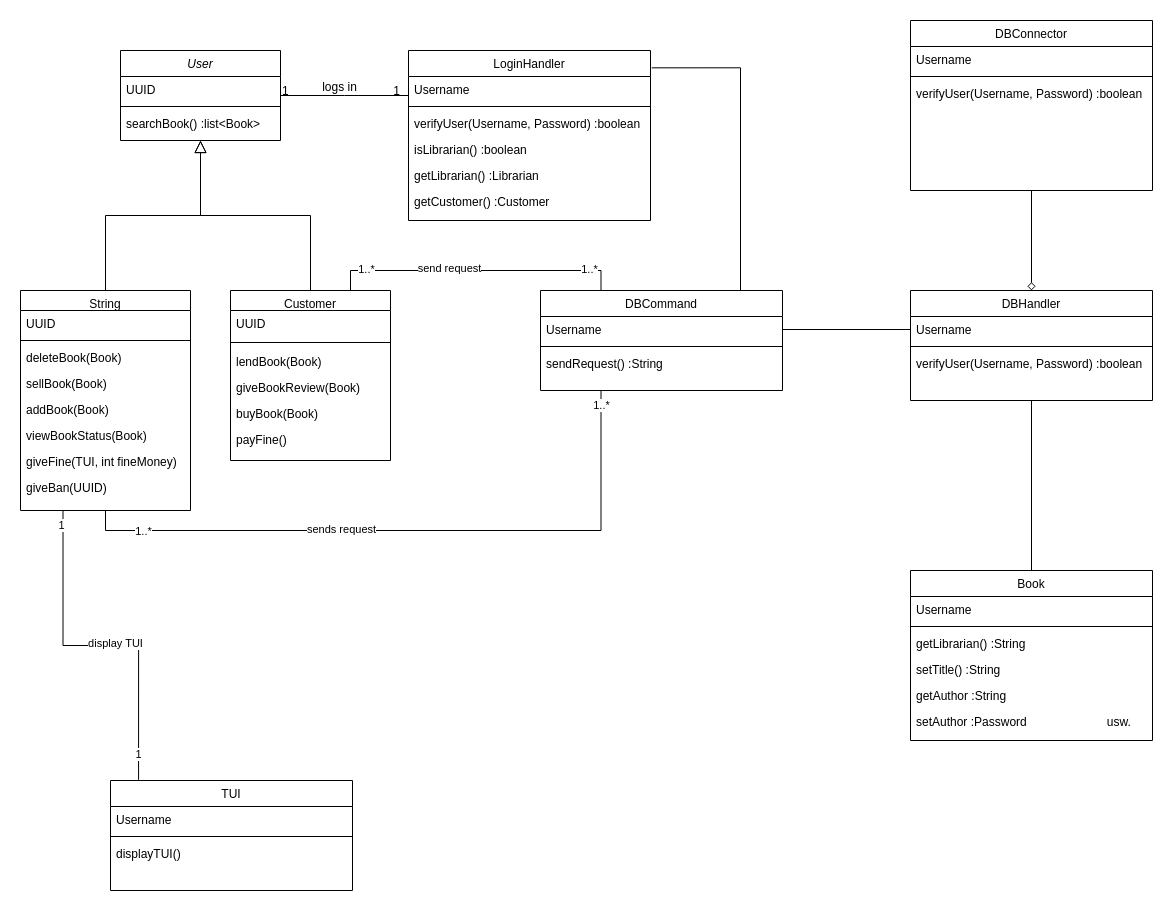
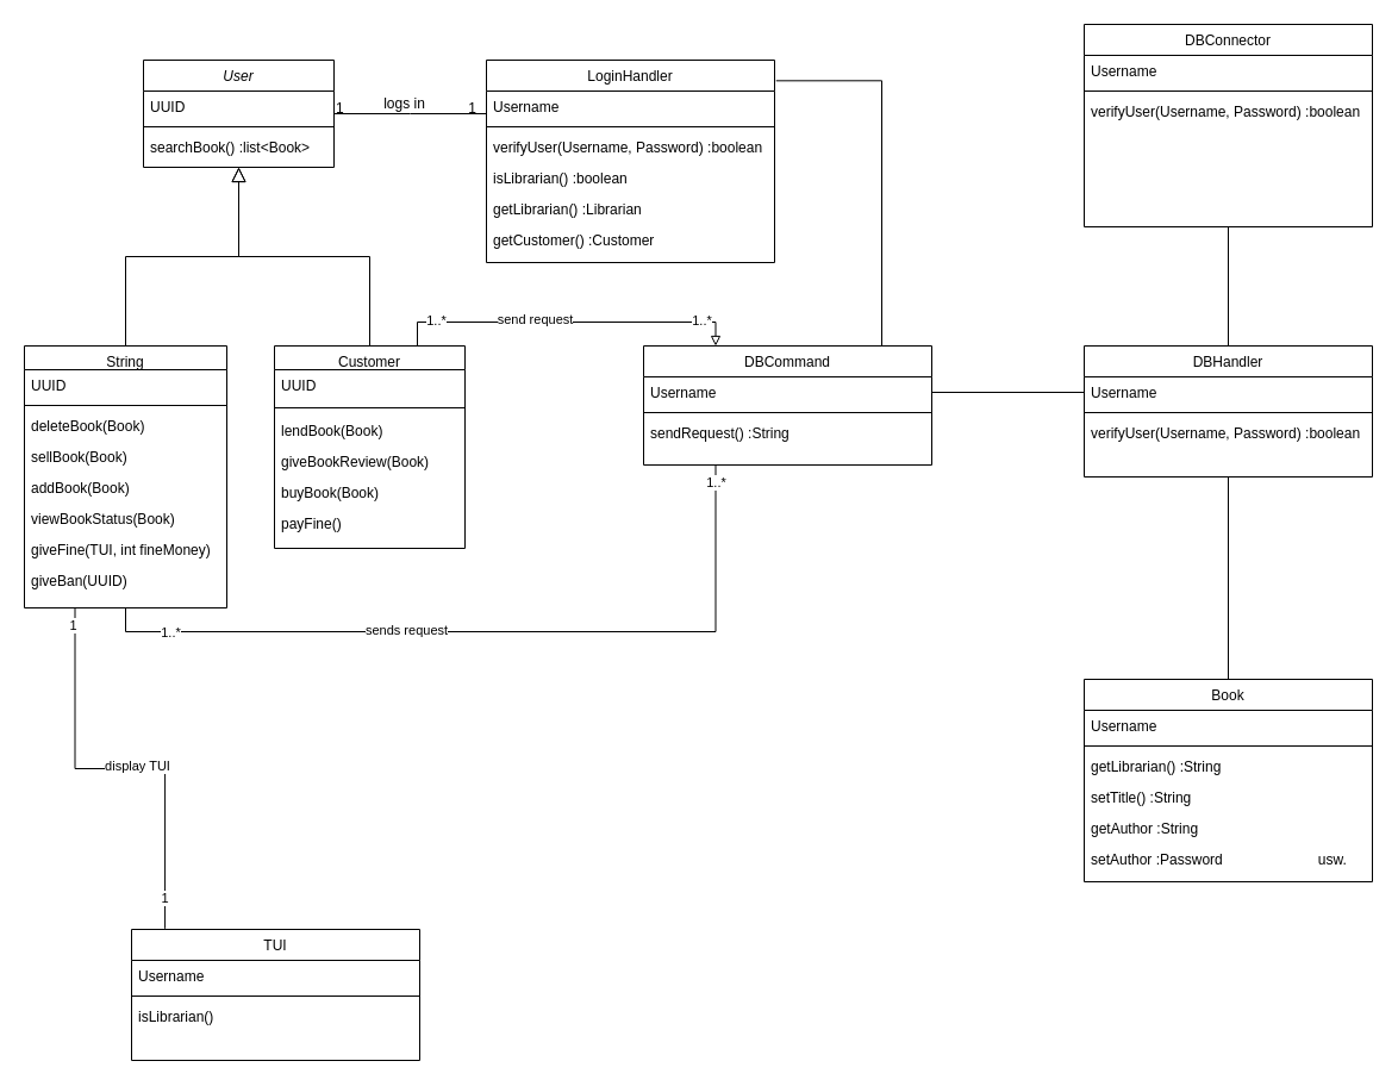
  <mxCell id="0" />
  <mxCell id="1" parent="0" />
  <mxCell id="2" value="User" style="swimlane;fontStyle=2;align=center;verticalAlign=top;childLayout=stackLayout;horizontal=1;startSize=26;horizontalStack=0;resizeParent=1;resizeLast=0;collapsible=1;marginBottom=0;rounded=0;shadow=0;strokeWidth=1;" parent="1" vertex="1"><mxGeometry x="120" y="50" width="160" height="90" as="geometry"><mxRectangle x="230" y="140" width="160" height="26" as="alternateBounds" /></mxGeometry></mxCell>
  <mxCell id="3" value="UUID" style="text;align=left;verticalAlign=top;spacingLeft=4;spacingRight=4;overflow=hidden;rotatable=0;points=[[0,0.5],[1,0.5]];portConstraint=eastwest;" parent="2" vertex="1"><mxGeometry y="26" width="160" height="26" as="geometry" /></mxCell>
  <mxCell id="4" value="" style="line;html=1;strokeWidth=1;align=left;verticalAlign=middle;spacingTop=-1;spacingLeft=3;spacingRight=3;rotatable=0;labelPosition=right;points=[];portConstraint=eastwest;" parent="2" vertex="1"><mxGeometry y="52" width="160" height="8" as="geometry" /></mxCell>
  <mxCell id="5" value="searchBook() :list&lt;Book&gt;" style="text;align=left;verticalAlign=top;spacingLeft=4;spacingRight=4;overflow=hidden;rotatable=0;points=[[0,0.5],[1,0.5]];portConstraint=eastwest;" parent="2" vertex="1"><mxGeometry y="60" width="160" height="26" as="geometry" /></mxCell>
  <mxCell id="6" style="edgeStyle=orthogonalEdgeStyle;rounded=0;orthogonalLoop=1;jettySize=auto;html=1;exitX=0.5;exitY=1;exitDx=0;exitDy=0;endArrow=none;endFill=0;entryX=0.25;entryY=1;entryDx=0;entryDy=0;" parent="1" source="14" target="48" edge="1"><mxGeometry relative="1" as="geometry"><mxPoint x="600" y="460" as="targetPoint" /><Array as="points"><mxPoint x="105" y="530" /><mxPoint x="601" y="530" /></Array></mxGeometry></mxCell>
  <mxCell id="7" value="1..*" style="edgeLabel;html=1;align=center;verticalAlign=middle;resizable=0;points=[];" parent="6" vertex="1" connectable="0"><mxGeometry x="-0.827" relative="1" as="geometry"><mxPoint as="offset" /></mxGeometry></mxCell>
  <mxCell id="8" value="1..*" style="edgeLabel;html=1;align=center;verticalAlign=middle;resizable=0;points=[];" parent="6" vertex="1" connectable="0"><mxGeometry x="0.957" relative="1" as="geometry"><mxPoint as="offset" /></mxGeometry></mxCell>
  <mxCell id="9" value="sends request" style="edgeLabel;html=1;align=center;verticalAlign=middle;resizable=0;points=[];" parent="6" vertex="1" connectable="0"><mxGeometry x="-0.223" y="2" relative="1" as="geometry"><mxPoint as="offset" /></mxGeometry></mxCell>
  <mxCell id="10" style="edgeStyle=orthogonalEdgeStyle;rounded=0;orthogonalLoop=1;jettySize=auto;html=1;exitX=0.25;exitY=1;exitDx=0;exitDy=0;entryX=0.116;entryY=-0.006;entryDx=0;entryDy=0;entryPerimeter=0;endArrow=none;endFill=0;" parent="1" source="14" target="70" edge="1"><mxGeometry relative="1" as="geometry" /></mxCell>
  <mxCell id="11" value="1" style="edgeLabel;html=1;align=center;verticalAlign=middle;resizable=0;points=[];" vertex="1" connectable="0" parent="10"><mxGeometry x="-0.916" y="-2" relative="1" as="geometry"><mxPoint as="offset" /></mxGeometry></mxCell>
  <mxCell id="12" value="1" style="edgeLabel;html=1;align=center;verticalAlign=middle;resizable=0;points=[];" vertex="1" connectable="0" parent="10"><mxGeometry x="0.847" y="-1" relative="1" as="geometry"><mxPoint as="offset" /></mxGeometry></mxCell>
  <mxCell id="13" value="display TUI" style="edgeLabel;html=1;align=center;verticalAlign=middle;resizable=0;points=[];" vertex="1" connectable="0" parent="10"><mxGeometry x="0.084" y="3" relative="1" as="geometry"><mxPoint as="offset" /></mxGeometry></mxCell>
  <mxCell id="14" value="String" style="swimlane;fontStyle=0;align=center;verticalAlign=top;childLayout=stackLayout;horizontal=1;startSize=20;horizontalStack=0;resizeParent=1;resizeLast=0;collapsible=1;marginBottom=0;rounded=0;shadow=0;strokeWidth=1;" parent="1" vertex="1"><mxGeometry x="20" y="290" width="170" height="220" as="geometry"><mxRectangle x="130" y="380" width="160" height="26" as="alternateBounds" /></mxGeometry></mxCell>
  <mxCell id="15" value="UUID" style="text;align=left;verticalAlign=top;spacingLeft=4;spacingRight=4;overflow=hidden;rotatable=0;points=[[0,0.5],[1,0.5]];portConstraint=eastwest;rounded=0;shadow=0;html=0;" parent="14" vertex="1"><mxGeometry y="20" width="170" height="26" as="geometry" /></mxCell>
  <mxCell id="16" value="" style="line;html=1;strokeWidth=1;align=left;verticalAlign=middle;spacingTop=-1;spacingLeft=3;spacingRight=3;rotatable=0;labelPosition=right;points=[];portConstraint=eastwest;" parent="14" vertex="1"><mxGeometry y="46" width="170" height="8" as="geometry" /></mxCell>
  <mxCell id="17" value="deleteBook(Book) " style="text;align=left;verticalAlign=top;spacingLeft=4;spacingRight=4;overflow=hidden;rotatable=0;points=[[0,0.5],[1,0.5]];portConstraint=eastwest;fontStyle=0" parent="14" vertex="1"><mxGeometry y="54" width="170" height="26" as="geometry" /></mxCell>
  <mxCell id="18" value="sellBook(Book)" style="text;align=left;verticalAlign=top;spacingLeft=4;spacingRight=4;overflow=hidden;rotatable=0;points=[[0,0.5],[1,0.5]];portConstraint=eastwest;" parent="14" vertex="1"><mxGeometry y="80" width="170" height="26" as="geometry" /></mxCell>
  <mxCell id="19" value="addBook(Book)" style="text;align=left;verticalAlign=top;spacingLeft=4;spacingRight=4;overflow=hidden;rotatable=0;points=[[0,0.5],[1,0.5]];portConstraint=eastwest;" parent="14" vertex="1"><mxGeometry y="106" width="170" height="26" as="geometry" /></mxCell>
  <mxCell id="20" value="viewBookStatus(Book)" style="text;align=left;verticalAlign=top;spacingLeft=4;spacingRight=4;overflow=hidden;rotatable=0;points=[[0,0.5],[1,0.5]];portConstraint=eastwest;" parent="14" vertex="1"><mxGeometry y="132" width="170" height="26" as="geometry" /></mxCell>
  <mxCell id="21" value="giveFine(TUI, int fineMoney)" style="text;align=left;verticalAlign=top;spacingLeft=4;spacingRight=4;overflow=hidden;rotatable=0;points=[[0,0.5],[1,0.5]];portConstraint=eastwest;" parent="14" vertex="1"><mxGeometry y="158" width="170" height="26" as="geometry" /></mxCell>
  <mxCell id="22" value="giveBan(UUID)" style="text;align=left;verticalAlign=top;spacingLeft=4;spacingRight=4;overflow=hidden;rotatable=0;points=[[0,0.5],[1,0.5]];portConstraint=eastwest;" parent="14" vertex="1"><mxGeometry y="184" width="170" height="26" as="geometry" /></mxCell>
  <mxCell id="23" value="" style="endArrow=block;endSize=10;endFill=0;shadow=0;strokeWidth=1;rounded=0;edgeStyle=elbowEdgeStyle;elbow=vertical;" parent="1" source="14" target="2" edge="1"><mxGeometry width="160" relative="1" as="geometry"><mxPoint x="100" y="133" as="sourcePoint" /><mxPoint x="100" y="133" as="targetPoint" /><Array as="points"><mxPoint x="105" y="215" /></Array></mxGeometry></mxCell>
- <mxCell id="24" style="edgeStyle=orthogonalEdgeStyle;rounded=0;orthogonalLoop=1;jettySize=auto;html=1;exitX=0.75;exitY=0;exitDx=0;exitDy=0;entryX=0.25;entryY=0;entryDx=0;entryDy=0;endArrow=none;endFill=0;" parent="1" source="28" target="48" edge="1"><mxGeometry relative="1" as="geometry" /></mxCell>
+ <mxCell id="24" style="edgeStyle=orthogonalEdgeStyle;rounded=0;orthogonalLoop=1;jettySize=auto;html=1;exitX=0.75;exitY=0;exitDx=0;exitDy=0;entryX=0.25;entryY=0;entryDx=0;entryDy=0;endArrow=block;endFill=0;" parent="1" source="28" target="48" edge="1"><mxGeometry relative="1" as="geometry" /></mxCell>
  <mxCell id="25" value="1..*" style="edgeLabel;html=1;align=center;verticalAlign=middle;resizable=0;points=[];" parent="24" vertex="1" connectable="0"><mxGeometry x="-0.762" y="2" relative="1" as="geometry"><mxPoint as="offset" /></mxGeometry></mxCell>
  <mxCell id="26" value="1..*" style="edgeLabel;html=1;align=center;verticalAlign=middle;resizable=0;points=[];" parent="24" vertex="1" connectable="0"><mxGeometry x="0.773" y="2" relative="1" as="geometry"><mxPoint as="offset" /></mxGeometry></mxCell>
  <mxCell id="27" value="send request" style="edgeLabel;html=1;align=center;verticalAlign=middle;resizable=0;points=[];" parent="24" vertex="1" connectable="0"><mxGeometry x="-0.19" y="3" relative="1" as="geometry"><mxPoint as="offset" /></mxGeometry></mxCell>
  <mxCell id="28" value="Customer" style="swimlane;fontStyle=0;align=center;verticalAlign=top;childLayout=stackLayout;horizontal=1;startSize=20;horizontalStack=0;resizeParent=1;resizeLast=0;collapsible=1;marginBottom=0;rounded=0;shadow=0;strokeWidth=1;" parent="1" vertex="1"><mxGeometry x="230" y="290" width="160" height="170" as="geometry"><mxRectangle x="340" y="380" width="170" height="26" as="alternateBounds" /></mxGeometry></mxCell>
  <mxCell id="29" value="UUID" style="text;align=left;verticalAlign=top;spacingLeft=4;spacingRight=4;overflow=hidden;rotatable=0;points=[[0,0.5],[1,0.5]];portConstraint=eastwest;rounded=0;shadow=0;html=0;" parent="28" vertex="1"><mxGeometry y="20" width="160" height="26" as="geometry" /></mxCell>
  <mxCell id="30" value="" style="line;html=1;strokeWidth=1;align=left;verticalAlign=middle;spacingTop=-1;spacingLeft=3;spacingRight=3;rotatable=0;labelPosition=right;points=[];portConstraint=eastwest;" parent="28" vertex="1"><mxGeometry y="46" width="160" height="12" as="geometry" /></mxCell>
  <mxCell id="31" value="lendBook(Book)" style="text;align=left;verticalAlign=top;spacingLeft=4;spacingRight=4;overflow=hidden;rotatable=0;points=[[0,0.5],[1,0.5]];portConstraint=eastwest;" parent="28" vertex="1"><mxGeometry y="58" width="160" height="26" as="geometry" /></mxCell>
  <mxCell id="32" value="giveBookReview(Book)" style="text;align=left;verticalAlign=top;spacingLeft=4;spacingRight=4;overflow=hidden;rotatable=0;points=[[0,0.5],[1,0.5]];portConstraint=eastwest;" parent="28" vertex="1"><mxGeometry y="84" width="160" height="26" as="geometry" /></mxCell>
  <mxCell id="33" value="buyBook(Book)" style="text;align=left;verticalAlign=top;spacingLeft=4;spacingRight=4;overflow=hidden;rotatable=0;points=[[0,0.5],[1,0.5]];portConstraint=eastwest;" parent="28" vertex="1"><mxGeometry y="110" width="160" height="26" as="geometry" /></mxCell>
  <mxCell id="34" value="payFine()" style="text;align=left;verticalAlign=top;spacingLeft=4;spacingRight=4;overflow=hidden;rotatable=0;points=[[0,0.5],[1,0.5]];portConstraint=eastwest;" parent="28" vertex="1"><mxGeometry y="136" width="160" height="26" as="geometry" /></mxCell>
  <mxCell id="35" value="" style="endArrow=block;endSize=10;endFill=0;shadow=0;strokeWidth=1;rounded=0;edgeStyle=elbowEdgeStyle;elbow=vertical;" parent="1" source="28" target="2" edge="1"><mxGeometry width="160" relative="1" as="geometry"><mxPoint x="110" y="303" as="sourcePoint" /><mxPoint x="210" y="201" as="targetPoint" /></mxGeometry></mxCell>
  <mxCell id="36" style="edgeStyle=orthogonalEdgeStyle;rounded=0;orthogonalLoop=1;jettySize=auto;html=1;exitX=1.005;exitY=0.102;exitDx=0;exitDy=0;endArrow=none;endFill=0;exitPerimeter=0;" parent="1" source="37" edge="1"><mxGeometry relative="1" as="geometry"><mxPoint x="740" y="280" as="targetPoint" /><Array as="points"><mxPoint x="740" y="67" /><mxPoint x="740" y="290" /></Array></mxGeometry></mxCell>
  <mxCell id="37" value="LoginHandler" style="swimlane;fontStyle=0;align=center;verticalAlign=top;childLayout=stackLayout;horizontal=1;startSize=26;horizontalStack=0;resizeParent=1;resizeLast=0;collapsible=1;marginBottom=0;rounded=0;shadow=0;strokeWidth=1;" parent="1" vertex="1"><mxGeometry x="408" y="50" width="242" height="170" as="geometry"><mxRectangle x="550" y="140" width="160" height="26" as="alternateBounds" /></mxGeometry></mxCell>
  <mxCell id="38" value="Username" style="text;align=left;verticalAlign=top;spacingLeft=4;spacingRight=4;overflow=hidden;rotatable=0;points=[[0,0.5],[1,0.5]];portConstraint=eastwest;rounded=0;shadow=0;html=0;" parent="37" vertex="1"><mxGeometry y="26" width="242" height="26" as="geometry" /></mxCell>
  <mxCell id="39" value="" style="line;html=1;strokeWidth=1;align=left;verticalAlign=middle;spacingTop=-1;spacingLeft=3;spacingRight=3;rotatable=0;labelPosition=right;points=[];portConstraint=eastwest;" parent="37" vertex="1"><mxGeometry y="52" width="242" height="8" as="geometry" /></mxCell>
  <mxCell id="40" value="verifyUser(Username, Password) :boolean" style="text;align=left;verticalAlign=top;spacingLeft=4;spacingRight=4;overflow=hidden;rotatable=0;points=[[0,0.5],[1,0.5]];portConstraint=eastwest;" parent="37" vertex="1"><mxGeometry y="60" width="242" height="26" as="geometry" /></mxCell>
  <mxCell id="41" value="isLibrarian() :boolean" style="text;align=left;verticalAlign=top;spacingLeft=4;spacingRight=4;overflow=hidden;rotatable=0;points=[[0,0.5],[1,0.5]];portConstraint=eastwest;" parent="37" vertex="1"><mxGeometry y="86" width="242" height="26" as="geometry" /></mxCell>
  <mxCell id="42" value="getLibrarian() :Librarian" style="text;align=left;verticalAlign=top;spacingLeft=4;spacingRight=4;overflow=hidden;rotatable=0;points=[[0,0.5],[1,0.5]];portConstraint=eastwest;" parent="37" vertex="1"><mxGeometry y="112" width="242" height="26" as="geometry" /></mxCell>
  <mxCell id="43" value="getCustomer() :Customer" style="text;align=left;verticalAlign=top;spacingLeft=4;spacingRight=4;overflow=hidden;rotatable=0;points=[[0,0.5],[1,0.5]];portConstraint=eastwest;" parent="37" vertex="1"><mxGeometry y="138" width="242" height="26" as="geometry" /></mxCell>
  <mxCell id="44" value="" style="endArrow=none;shadow=0;strokeWidth=1;rounded=0;endFill=0;edgeStyle=elbowEdgeStyle;elbow=vertical;" parent="1" source="2" target="37" edge="1"><mxGeometry x="0.5" y="41" relative="1" as="geometry"><mxPoint x="280" y="122" as="sourcePoint" /><mxPoint x="440" y="122" as="targetPoint" /><mxPoint x="-40" y="32" as="offset" /></mxGeometry></mxCell>
  <mxCell id="45" value="1" style="resizable=0;align=left;verticalAlign=bottom;labelBackgroundColor=none;fontSize=12;" parent="44" connectable="0" vertex="1"><mxGeometry x="-1" relative="1" as="geometry"><mxPoint y="4" as="offset" /></mxGeometry></mxCell>
  <mxCell id="46" value="1" style="resizable=0;align=right;verticalAlign=bottom;labelBackgroundColor=none;fontSize=12;" parent="44" connectable="0" vertex="1"><mxGeometry x="1" relative="1" as="geometry"><mxPoint x="-7" y="4" as="offset" /></mxGeometry></mxCell>
  <mxCell id="47" value="logs in" style="text;html=1;resizable=0;points=[];;align=center;verticalAlign=middle;labelBackgroundColor=none;rounded=0;shadow=0;strokeWidth=1;fontSize=12;" parent="44" vertex="1" connectable="0"><mxGeometry x="0.5" y="49" relative="1" as="geometry"><mxPoint x="-38" y="40" as="offset" /></mxGeometry></mxCell>
  <mxCell id="48" value="DBCommand" style="swimlane;fontStyle=0;align=center;verticalAlign=top;childLayout=stackLayout;horizontal=1;startSize=26;horizontalStack=0;resizeParent=1;resizeLast=0;collapsible=1;marginBottom=0;rounded=0;shadow=0;strokeWidth=1;" parent="1" vertex="1"><mxGeometry x="540" y="290" width="242" height="100" as="geometry"><mxRectangle x="550" y="140" width="160" height="26" as="alternateBounds" /></mxGeometry></mxCell>
  <mxCell id="49" value="Username" style="text;align=left;verticalAlign=top;spacingLeft=4;spacingRight=4;overflow=hidden;rotatable=0;points=[[0,0.5],[1,0.5]];portConstraint=eastwest;rounded=0;shadow=0;html=0;" parent="48" vertex="1"><mxGeometry y="26" width="242" height="26" as="geometry" /></mxCell>
  <mxCell id="50" value="" style="line;html=1;strokeWidth=1;align=left;verticalAlign=middle;spacingTop=-1;spacingLeft=3;spacingRight=3;rotatable=0;labelPosition=right;points=[];portConstraint=eastwest;" parent="48" vertex="1"><mxGeometry y="52" width="242" height="8" as="geometry" /></mxCell>
  <mxCell id="51" value="sendRequest() :String" style="text;align=left;verticalAlign=top;spacingLeft=4;spacingRight=4;overflow=hidden;rotatable=0;points=[[0,0.5],[1,0.5]];portConstraint=eastwest;" parent="48" vertex="1"><mxGeometry y="60" width="242" height="26" as="geometry" /></mxCell>
  <mxCell id="52" style="edgeStyle=orthogonalEdgeStyle;rounded=0;orthogonalLoop=1;jettySize=auto;html=1;exitX=0.5;exitY=1;exitDx=0;exitDy=0;entryX=0.5;entryY=0;entryDx=0;entryDy=0;endArrow=none;endFill=0;" parent="1" source="53" target="62" edge="1"><mxGeometry relative="1" as="geometry" /></mxCell>
  <mxCell id="53" value="DBHandler" style="swimlane;fontStyle=0;align=center;verticalAlign=top;childLayout=stackLayout;horizontal=1;startSize=26;horizontalStack=0;resizeParent=1;resizeLast=0;collapsible=1;marginBottom=0;rounded=0;shadow=0;strokeWidth=1;" parent="1" vertex="1"><mxGeometry x="910" y="290" width="242" height="110" as="geometry"><mxRectangle x="550" y="140" width="160" height="26" as="alternateBounds" /></mxGeometry></mxCell>
  <mxCell id="54" value="Username" style="text;align=left;verticalAlign=top;spacingLeft=4;spacingRight=4;overflow=hidden;rotatable=0;points=[[0,0.5],[1,0.5]];portConstraint=eastwest;rounded=0;shadow=0;html=0;" parent="53" vertex="1"><mxGeometry y="26" width="242" height="26" as="geometry" /></mxCell>
  <mxCell id="55" value="" style="line;html=1;strokeWidth=1;align=left;verticalAlign=middle;spacingTop=-1;spacingLeft=3;spacingRight=3;rotatable=0;labelPosition=right;points=[];portConstraint=eastwest;" parent="53" vertex="1"><mxGeometry y="52" width="242" height="8" as="geometry" /></mxCell>
  <mxCell id="56" value="verifyUser(Username, Password) :boolean" style="text;align=left;verticalAlign=top;spacingLeft=4;spacingRight=4;overflow=hidden;rotatable=0;points=[[0,0.5],[1,0.5]];portConstraint=eastwest;" parent="53" vertex="1"><mxGeometry y="60" width="242" height="26" as="geometry" /></mxCell>
- <mxCell id="57" style="edgeStyle=orthogonalEdgeStyle;rounded=0;orthogonalLoop=1;jettySize=auto;html=1;exitX=0.5;exitY=1;exitDx=0;exitDy=0;endArrow=diamond;endFill=0;" parent="1" source="58" target="53" edge="1"><mxGeometry relative="1" as="geometry" /></mxCell>
+ <mxCell id="57" style="edgeStyle=orthogonalEdgeStyle;rounded=0;orthogonalLoop=1;jettySize=auto;html=1;exitX=0.5;exitY=1;exitDx=0;exitDy=0;endArrow=none;endFill=0;" parent="1" source="58" target="53" edge="1"><mxGeometry relative="1" as="geometry" /></mxCell>
  <mxCell id="58" value="DBConnector" style="swimlane;fontStyle=0;align=center;verticalAlign=top;childLayout=stackLayout;horizontal=1;startSize=26;horizontalStack=0;resizeParent=1;resizeLast=0;collapsible=1;marginBottom=0;rounded=0;shadow=0;strokeWidth=1;" parent="1" vertex="1"><mxGeometry x="910" y="20" width="242" height="170" as="geometry"><mxRectangle x="550" y="140" width="160" height="26" as="alternateBounds" /></mxGeometry></mxCell>
  <mxCell id="59" value="Username" style="text;align=left;verticalAlign=top;spacingLeft=4;spacingRight=4;overflow=hidden;rotatable=0;points=[[0,0.5],[1,0.5]];portConstraint=eastwest;rounded=0;shadow=0;html=0;" parent="58" vertex="1"><mxGeometry y="26" width="242" height="26" as="geometry" /></mxCell>
  <mxCell id="60" value="" style="line;html=1;strokeWidth=1;align=left;verticalAlign=middle;spacingTop=-1;spacingLeft=3;spacingRight=3;rotatable=0;labelPosition=right;points=[];portConstraint=eastwest;" parent="58" vertex="1"><mxGeometry y="52" width="242" height="8" as="geometry" /></mxCell>
  <mxCell id="61" value="verifyUser(Username, Password) :boolean" style="text;align=left;verticalAlign=top;spacingLeft=4;spacingRight=4;overflow=hidden;rotatable=0;points=[[0,0.5],[1,0.5]];portConstraint=eastwest;" parent="58" vertex="1"><mxGeometry y="60" width="242" height="26" as="geometry" /></mxCell>
  <mxCell id="62" value="Book" style="swimlane;fontStyle=0;align=center;verticalAlign=top;childLayout=stackLayout;horizontal=1;startSize=26;horizontalStack=0;resizeParent=1;resizeLast=0;collapsible=1;marginBottom=0;rounded=0;shadow=0;strokeWidth=1;" parent="1" vertex="1"><mxGeometry x="910" y="570" width="242" height="170" as="geometry"><mxRectangle x="550" y="140" width="160" height="26" as="alternateBounds" /></mxGeometry></mxCell>
  <mxCell id="63" value="Username" style="text;align=left;verticalAlign=top;spacingLeft=4;spacingRight=4;overflow=hidden;rotatable=0;points=[[0,0.5],[1,0.5]];portConstraint=eastwest;rounded=0;shadow=0;html=0;" parent="62" vertex="1"><mxGeometry y="26" width="242" height="26" as="geometry" /></mxCell>
  <mxCell id="64" value="" style="line;html=1;strokeWidth=1;align=left;verticalAlign=middle;spacingTop=-1;spacingLeft=3;spacingRight=3;rotatable=0;labelPosition=right;points=[];portConstraint=eastwest;" parent="62" vertex="1"><mxGeometry y="52" width="242" height="8" as="geometry" /></mxCell>
  <mxCell id="65" value="getLibrarian() :String" style="text;align=left;verticalAlign=top;spacingLeft=4;spacingRight=4;overflow=hidden;rotatable=0;points=[[0,0.5],[1,0.5]];portConstraint=eastwest;" parent="62" vertex="1"><mxGeometry y="60" width="242" height="26" as="geometry" /></mxCell>
  <mxCell id="66" value="setTitle() :String" style="text;align=left;verticalAlign=top;spacingLeft=4;spacingRight=4;overflow=hidden;rotatable=0;points=[[0,0.5],[1,0.5]];portConstraint=eastwest;" parent="62" vertex="1"><mxGeometry y="86" width="242" height="26" as="geometry" /></mxCell>
  <mxCell id="67" value="getAuthor :String" style="text;align=left;verticalAlign=top;spacingLeft=4;spacingRight=4;overflow=hidden;rotatable=0;points=[[0,0.5],[1,0.5]];portConstraint=eastwest;" parent="62" vertex="1"><mxGeometry y="112" width="242" height="26" as="geometry" /></mxCell>
  <mxCell id="68" value="setAuthor :Password                        usw." style="text;align=left;verticalAlign=top;spacingLeft=4;spacingRight=4;overflow=hidden;rotatable=0;points=[[0,0.5],[1,0.5]];portConstraint=eastwest;" parent="62" vertex="1"><mxGeometry y="138" width="242" height="26" as="geometry" /></mxCell>
  <mxCell id="69" style="edgeStyle=orthogonalEdgeStyle;rounded=0;orthogonalLoop=1;jettySize=auto;html=1;exitX=1;exitY=0.5;exitDx=0;exitDy=0;endArrow=none;endFill=0;" parent="1" source="49" target="54" edge="1"><mxGeometry relative="1" as="geometry" /></mxCell>
  <mxCell id="70" value="TUI" style="swimlane;fontStyle=0;align=center;verticalAlign=top;childLayout=stackLayout;horizontal=1;startSize=26;horizontalStack=0;resizeParent=1;resizeLast=0;collapsible=1;marginBottom=0;rounded=0;shadow=0;strokeWidth=1;" parent="1" vertex="1"><mxGeometry x="110" y="780" width="242" height="110" as="geometry"><mxRectangle x="550" y="140" width="160" height="26" as="alternateBounds" /></mxGeometry></mxCell>
  <mxCell id="71" value="Username" style="text;align=left;verticalAlign=top;spacingLeft=4;spacingRight=4;overflow=hidden;rotatable=0;points=[[0,0.5],[1,0.5]];portConstraint=eastwest;rounded=0;shadow=0;html=0;" parent="70" vertex="1"><mxGeometry y="26" width="242" height="26" as="geometry" /></mxCell>
  <mxCell id="72" value="" style="line;html=1;strokeWidth=1;align=left;verticalAlign=middle;spacingTop=-1;spacingLeft=3;spacingRight=3;rotatable=0;labelPosition=right;points=[];portConstraint=eastwest;" parent="70" vertex="1"><mxGeometry y="52" width="242" height="8" as="geometry" /></mxCell>
- <mxCell id="73" value="displayTUI()" style="text;align=left;verticalAlign=top;spacingLeft=4;spacingRight=4;overflow=hidden;rotatable=0;points=[[0,0.5],[1,0.5]];portConstraint=eastwest;" parent="70" vertex="1"><mxGeometry y="60" width="242" height="26" as="geometry" /></mxCell>
+ <mxCell id="73" value="isLibrarian()" style="text;align=left;verticalAlign=top;spacingLeft=4;spacingRight=4;overflow=hidden;rotatable=0;points=[[0,0.5],[1,0.5]];portConstraint=eastwest;" parent="70" vertex="1"><mxGeometry y="60" width="242" height="26" as="geometry" /></mxCell>
